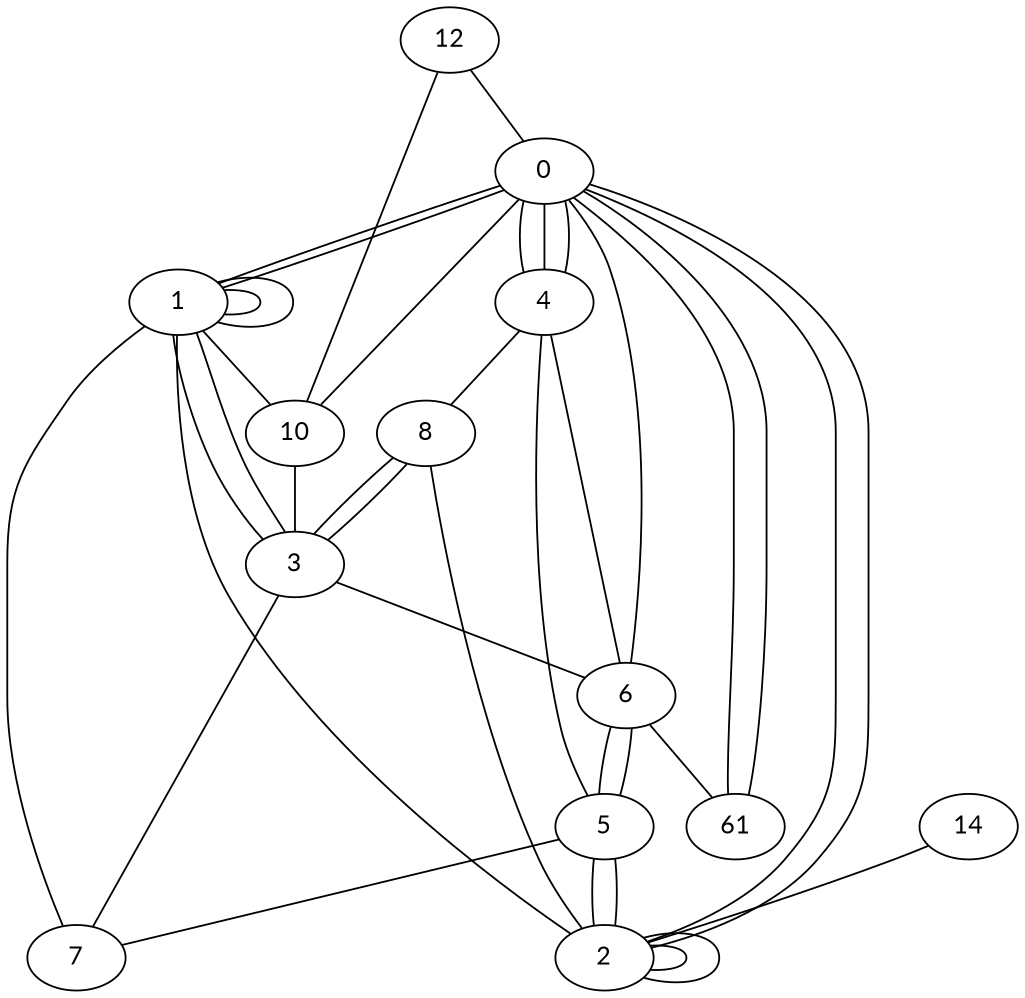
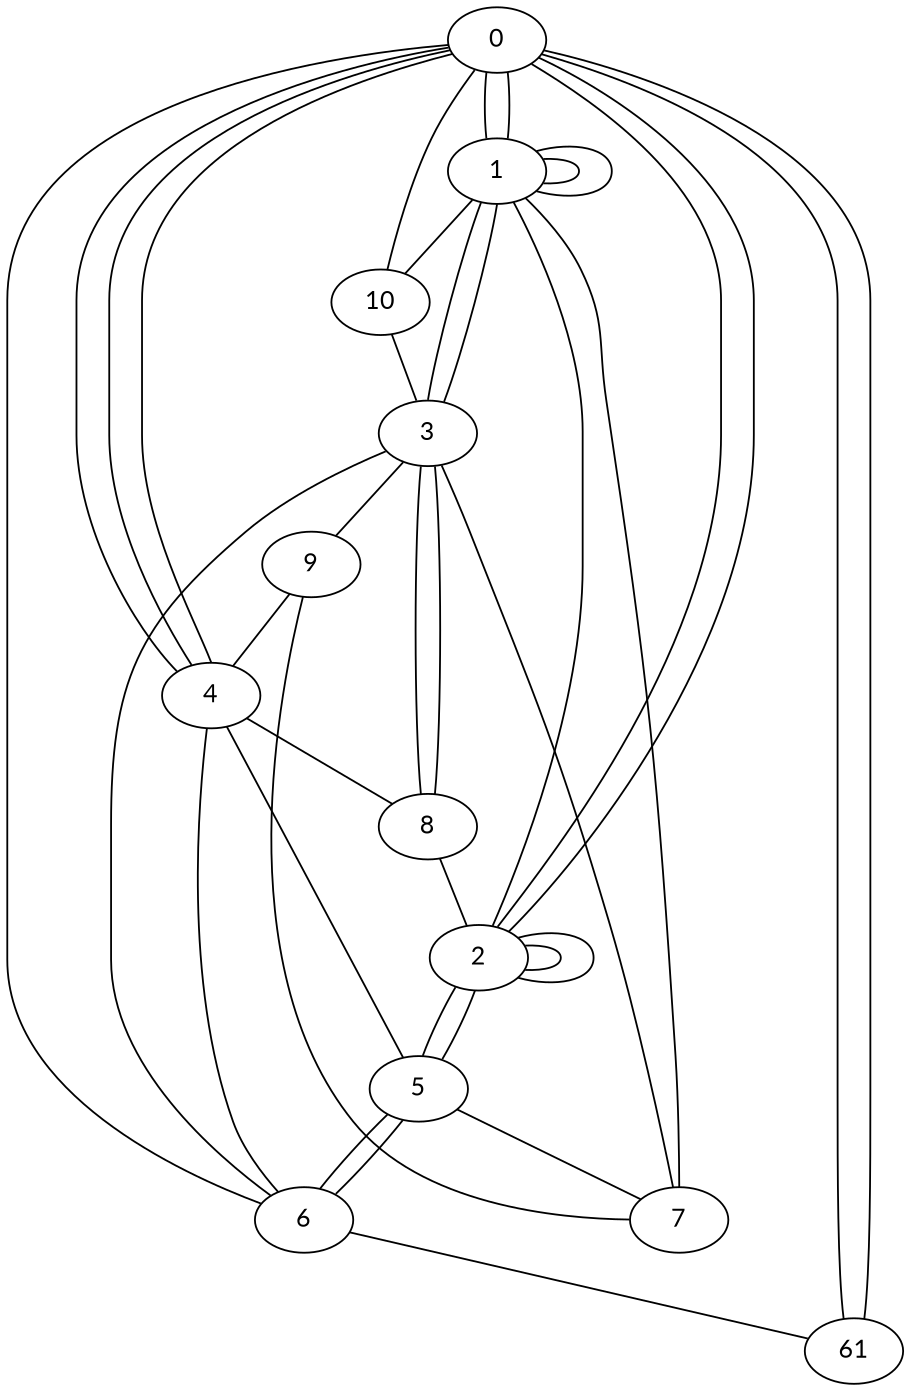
  graph {
    fontname=Lato
    node [fontname=Lato]
    edge [fontname=Lato]
    0
    1
    2
    4
    n5 [label=61]
    3
    7
    10
    5
    6
    8
-   12
-   14
+   9
    0 -- 1
    0 -- 2
    0 -- 2
    0 -- 4
    0 -- 4
    0 -- n5
    1 -- 0
    1 -- 1
    1 -- 1
    1 -- 3
    1 -- 7
    1 -- 10
    2 -- 1
    2 -- 2
    2 -- 2
    2 -- 5
    4 -- 0
    4 -- 5
    4 -- 6
    4 -- 8
    n5 -- 0
    3 -- 1
    3 -- 7
    3 -- 6
+   3 -- 9
+   7 -- 9
    10 -- 0
    10 -- 3
    5 -- 2
    5 -- 7
    5 -- 6
    6 -- 0
    6 -- n5
    6 -- 5
    8 -- 2
    8 -- 3
    8 -- 3
-   12 -- 0
-   12 -- 10
-   14 -- 2
+   9 -- 4
  }
